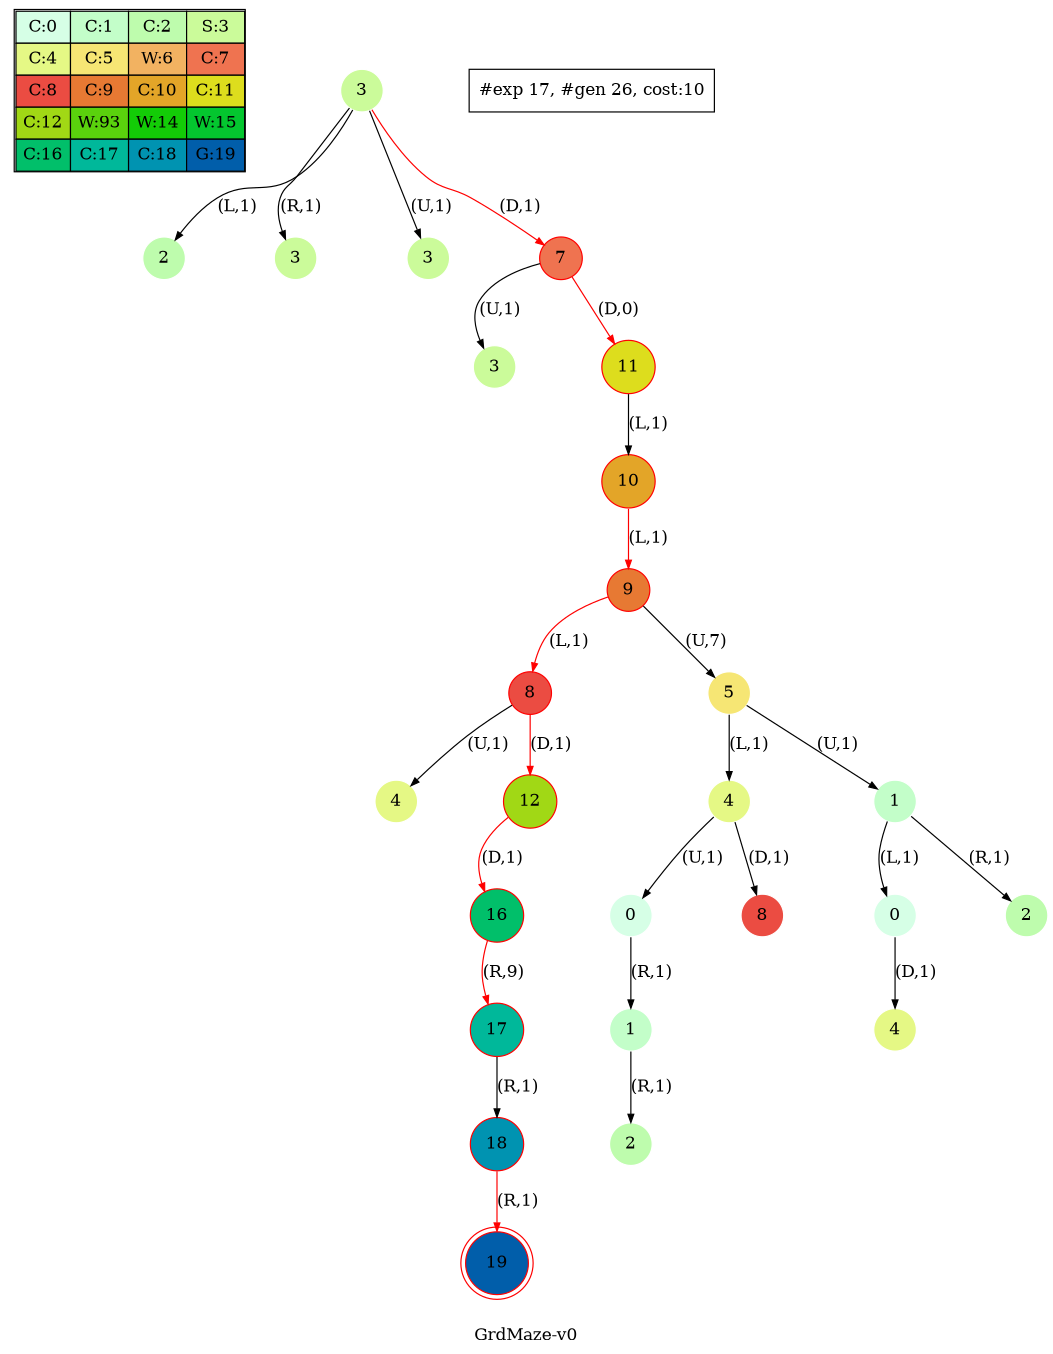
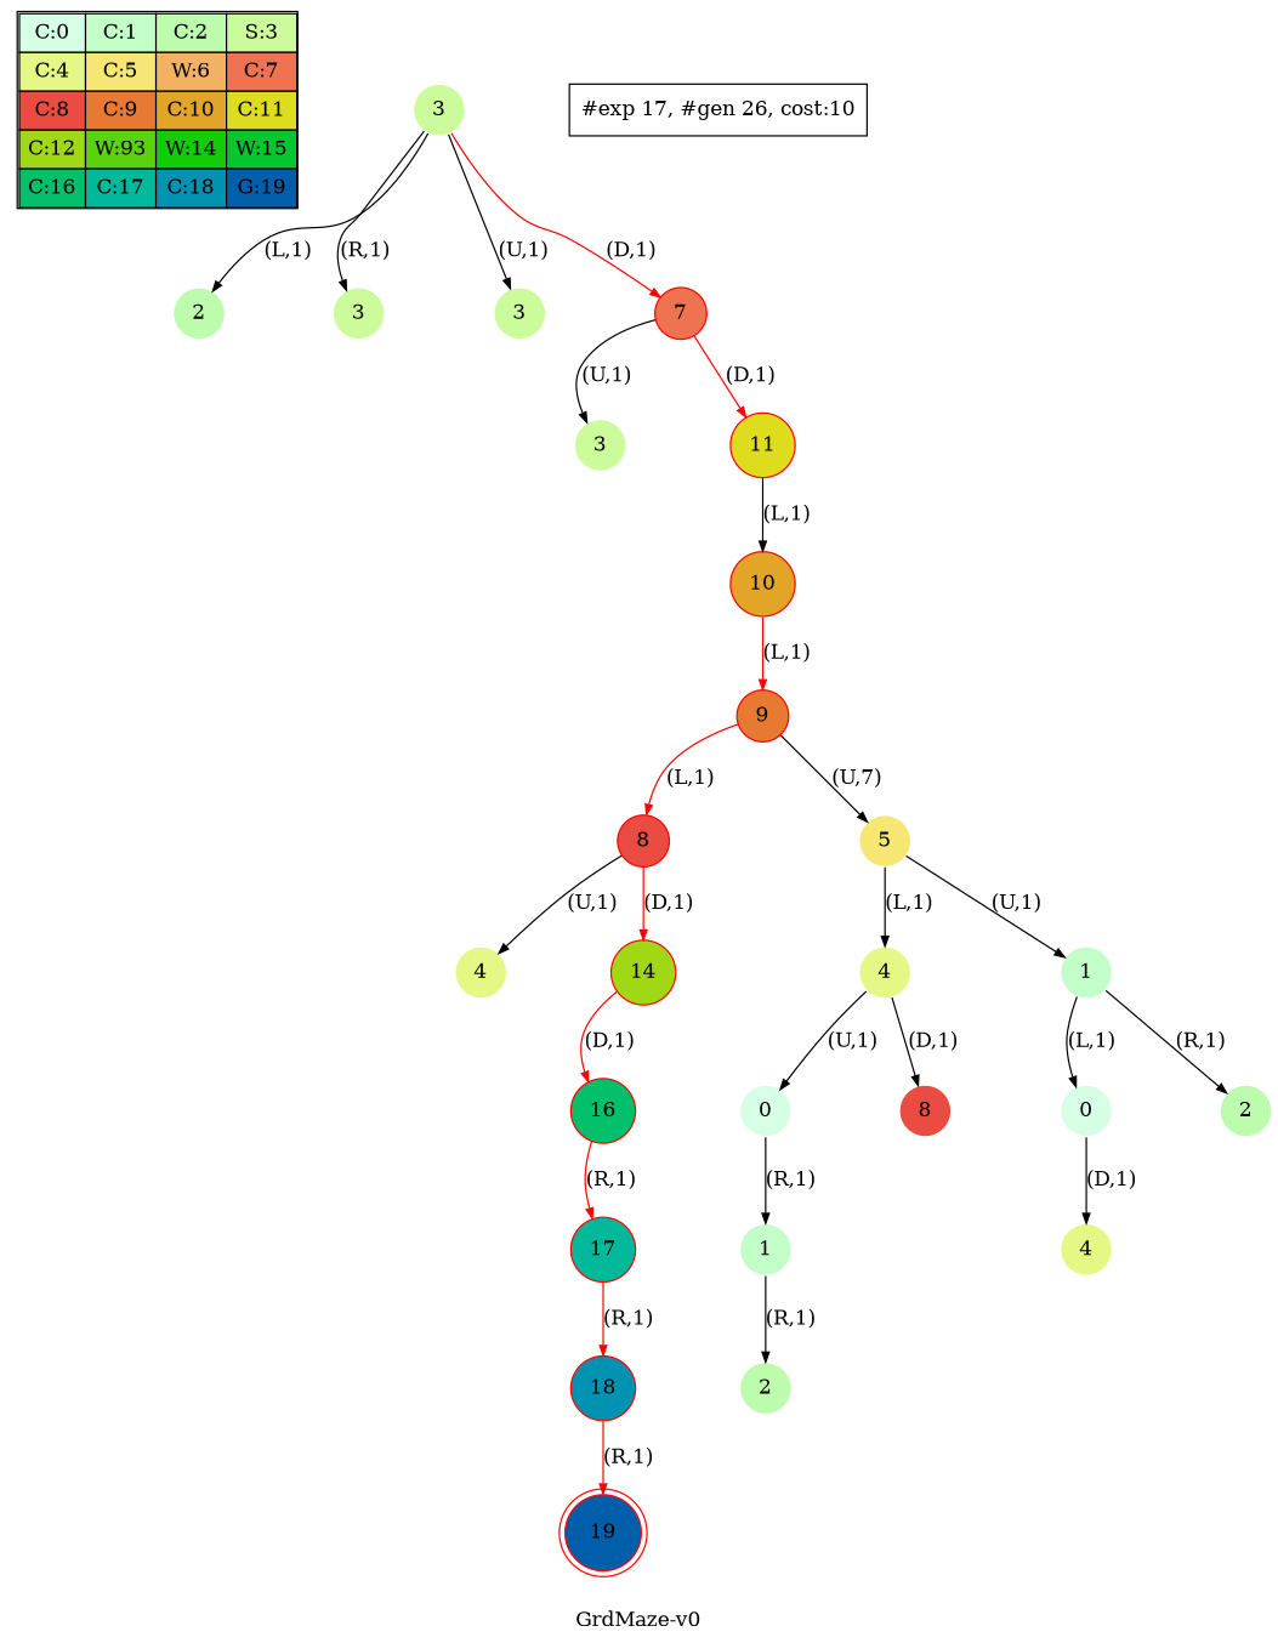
  digraph {
    label="GrdMaze-v0"
    nodesep=1
    ranksep=0.5
    node [shape=circle color=white fillcolor="0.24901961 0.38410575 0.98063477 1.        " style=filled]
    edge [arrowsize=0.7]
    n1 [label=<<table border="1" cellpadding="5" cellspacing="0" cellborder="1"><tr><td bgcolor="0.39803922 0.15947579 0.99679532 1.        ">C:0</td><td bgcolor="0.35098039 0.23194764 0.99315867 1.        ">C:1</td><td bgcolor="0.29607843 0.31486959 0.98720184 1.        ">C:2</td><td bgcolor="0.24901961 0.38410575 0.98063477 1.        ">S:3</td></tr><tr><td bgcolor="0.19411765 0.46220388 0.97128103 1.        ">C:4</td><td bgcolor="0.14705882 0.52643216 0.96182564 1.        ">C:5</td><td bgcolor="0.09215686 0.59770746 0.94913494 1.        ">W:6</td><td bgcolor="0.0372549  0.66454018 0.93467977 1.        ">C:7</td></tr><tr><td bgcolor="0.00980392 0.71791192 0.92090552 1.        ">C:8</td><td bgcolor="0.06470588 0.77520398 0.9032472  1.        ">C:9</td><td bgcolor="0.11176471 0.81974048 0.88677369 1.        ">C:10</td><td bgcolor="0.16666667 0.8660254  0.8660254  1.        ">C:11</td></tr><tr><td bgcolor="0.21372549 0.9005867  0.84695821 1.        ">C:12</td><td bgcolor="0.26862745 0.93467977 0.82325295 1.        ">W:93</td><td bgcolor="0.32352941 0.96182564 0.79801723 1.        ">W:14</td><td bgcolor="0.37058824 0.97940977 0.77520398 1.        ">W:15</td></tr><tr><td bgcolor="0.4254902  0.99315867 0.74725253 1.        ">C:16</td><td bgcolor="0.47254902 0.99907048 0.72218645 1.        ">C:17</td><td bgcolor="0.52745098 0.99907048 0.69169844 1.        ">C:18</td><td bgcolor="0.5745098  0.99315867 0.66454018 1.        ">G:19</td></tr></table>> shape=plaintext color="" fillcolor="" style=""]
    n2 [label=3]
    n3 [fillcolor="0.29607843 0.31486959 0.98720184 1.        " label=2]
    n4 [label=3]
    n5 [label=3]
    n6 [color=red fillcolor="0.0372549  0.66454018 0.93467977 1.        " label=7]
    n7 [label=3]
    n8 [color=red fillcolor="0.16666667 0.8660254  0.8660254  1.        " label=11]
    n9 [color=red fillcolor="0.11176471 0.81974048 0.88677369 1.        " label=10]
    n10 [color=red fillcolor="0.06470588 0.77520398 0.9032472  1.        " label=9]
    n11 [color=red fillcolor="0.00980392 0.71791192 0.92090552 1.        " label=8]
    n12 [fillcolor="0.14705882 0.52643216 0.96182564 1.        " label=5]
    n13 [fillcolor="0.19411765 0.46220388 0.97128103 1.        " label=4]
-   n14 [color=red fillcolor="0.21372549 0.9005867  0.84695821 1.        " label=12]
+   n14 [color=red fillcolor="0.21372549 0.9005867  0.84695821 1.        " label=14]
    n15 [fillcolor="0.19411765 0.46220388 0.97128103 1.        " label=4]
    n16 [fillcolor="0.35098039 0.23194764 0.99315867 1.        " label=1]
    n17 [color=red fillcolor="0.4254902  0.99315867 0.74725253 1.        " label=16]
    n18 [fillcolor="0.39803922 0.15947579 0.99679532 1.        " label=0]
    n19 [fillcolor="0.00980392 0.71791192 0.92090552 1.        " label=8]
    n20 [fillcolor="0.39803922 0.15947579 0.99679532 1.        " label=0]
    n21 [fillcolor="0.29607843 0.31486959 0.98720184 1.        " label=2]
    n22 [fillcolor="0.35098039 0.23194764 0.99315867 1.        " label=1]
    n23 [fillcolor="0.19411765 0.46220388 0.97128103 1.        " label=4]
    n24 [fillcolor="0.29607843 0.31486959 0.98720184 1.        " label=2]
    n25 [color=red fillcolor="0.47254902 0.99907048 0.72218645 1.        " label=17]
    n26 [color=red fillcolor="0.52745098 0.99907048 0.69169844 1.        " label=18]
    n27 [color=red fillcolor="0.5745098  0.99315867 0.66454018 1.        " label=19 peripheries=2]
    "#exp 17, #gen 26, cost:10" [shape=box color="" fillcolor="" style=""]
    subgraph sub_1 {
      label=Map
      n1
    }
    n2 -> n3 [label="(L,1)"]
    n2 -> n4 [label="(R,1)"]
    n2 -> n5 [label="(U,1)"]
    n2 -> n6 [color=red label="(D,1)"]
    n6 -> n7 [label="(U,1)"]
-   n6 -> n8 [color=red label="(D,0)"]
+   n6 -> n8 [color=red label="(D,1)"]
    n8 -> n9 [color=black label="(L,1)"]
    n9 -> n10 [color=red label="(L,1)"]
    n10 -> n11 [color=red label="(L,1)"]
    n10 -> n12 [label="(U,7)"]
    n11 -> n13 [label="(U,1)"]
    n11 -> n14 [color=red label="(D,1)"]
    n12 -> n15 [label="(L,1)"]
    n12 -> n16 [label="(U,1)"]
    n14 -> n17 [color=red label="(D,1)"]
    n15 -> n18 [label="(U,1)"]
    n15 -> n19 [label="(D,1)"]
    n16 -> n20 [label="(L,1)"]
    n16 -> n21 [label="(R,1)"]
-   n17 -> n25 [color=red label="(R,9)"]
+   n17 -> n25 [color=red label="(R,1)"]
    n18 -> n22 [label="(R,1)"]
    n20 -> n23 [label="(D,1)"]
    n22 -> n24 [label="(R,1)"]
-   n25 -> n26 [color=black label="(R,1)"]
+   n25 -> n26 [color=red label="(R,1)"]
    n26 -> n27 [color=red label="(R,1)"]
  }
